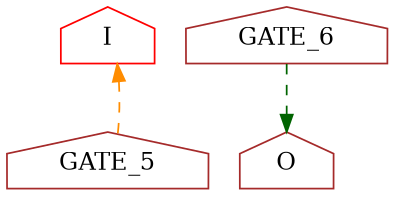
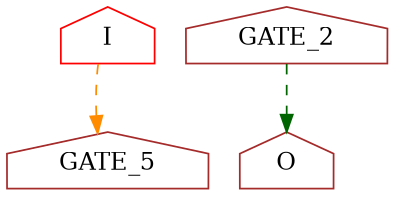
  digraph {
    node [LABEL=NOT color=brown shape=house]
    edge [style=dashed]
    I [LABEL=INPUT color=red]
    n2 [label=GATE_5]
    O [LABEL=OUTPUT]
-   GATE_2 [label=GATE_6]
-   n2 -> I [color=darkorange]
+   GATE_2
+   I -> n2 [color=darkorange]
    GATE_2 -> O [color=darkgreen]
  }
